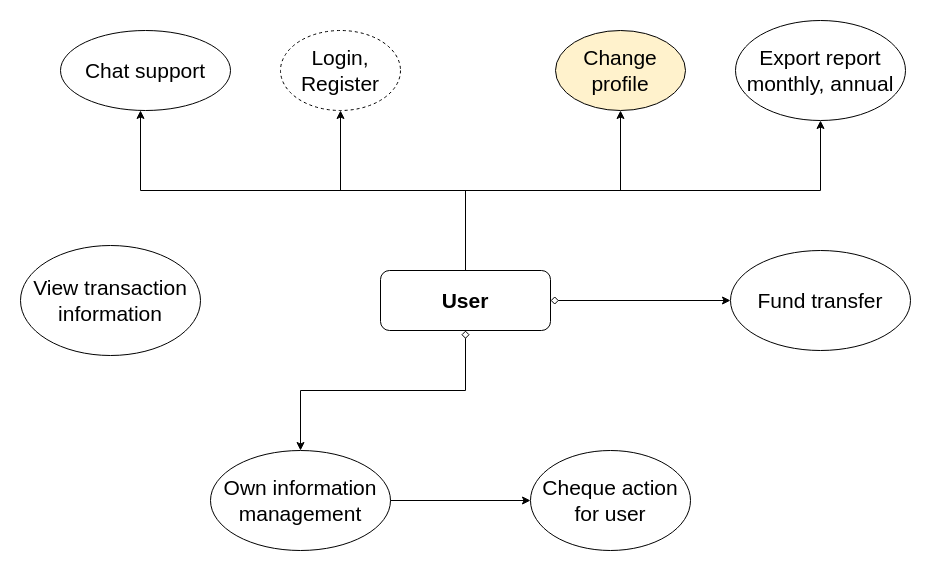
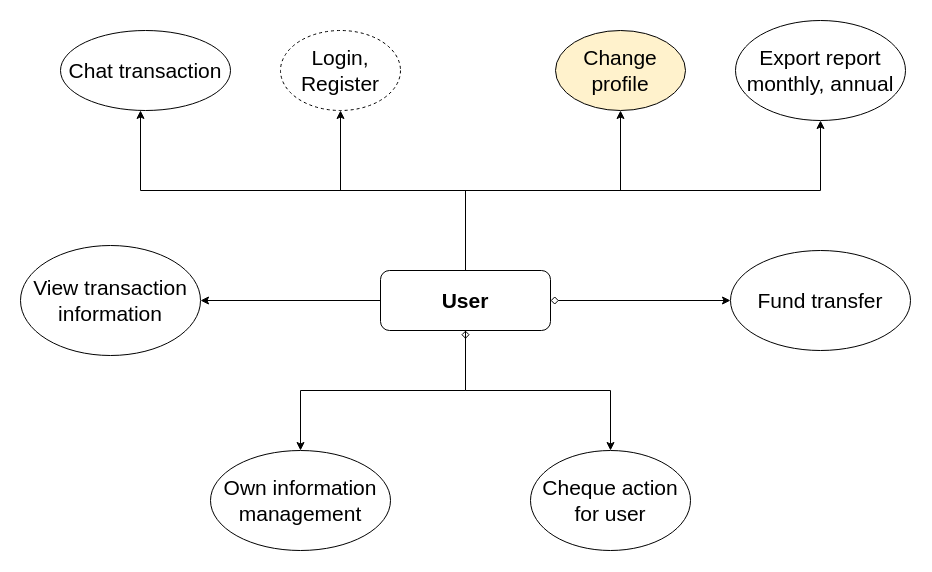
  <mxCell id="0" />
  <mxCell id="1" parent="0" />
  <mxCell id="2" value="&lt;b&gt;User&lt;/b&gt;" style="rounded=1;whiteSpace=wrap;html=1;fontSize=21;" parent="1" vertex="1"><mxGeometry x="380" y="270" width="170" height="60" as="geometry" /></mxCell>
  <mxCell id="3" style="edgeStyle=orthogonalEdgeStyle;rounded=0;orthogonalLoop=1;jettySize=auto;html=1;fontSize=21;startArrow=classic;startFill=1;endArrow=none;endFill=0;" edge="1" parent="1" source="4" target="2"><mxGeometry relative="1" as="geometry"><Array as="points"><mxPoint x="340" y="70" /><mxPoint x="340" y="190" /><mxPoint x="465" y="190" /></Array></mxGeometry></mxCell>
  <mxCell id="4" value="Login, Register" style="ellipse;whiteSpace=wrap;html=1;fontSize=21;dashed=1;" parent="1" vertex="1"><mxGeometry x="280" y="30" width="120" height="80" as="geometry" /></mxCell>
  <mxCell id="5" style="edgeStyle=orthogonalEdgeStyle;rounded=0;orthogonalLoop=1;jettySize=auto;html=1;fontSize=21;startArrow=classic;startFill=1;endArrow=none;endFill=0;" parent="1" source="6" target="2" edge="1"><mxGeometry relative="1" as="geometry"><Array as="points"><mxPoint x="620" y="190" /><mxPoint x="465" y="190" /></Array></mxGeometry></mxCell>
  <mxCell id="6" value="Change profile" style="ellipse;whiteSpace=wrap;html=1;fontSize=21;fillColor=#fff2cc;" parent="1" vertex="1"><mxGeometry x="555" y="30" width="130" height="80" as="geometry" /></mxCell>
  <mxCell id="7" style="edgeStyle=orthogonalEdgeStyle;rounded=0;orthogonalLoop=1;jettySize=auto;html=1;fontSize=21;startArrow=classic;startFill=1;endArrow=none;endFill=0;" edge="1" parent="1" source="8" target="2"><mxGeometry relative="1" as="geometry"><Array as="points"><mxPoint x="140" y="70" /><mxPoint x="140" y="190" /><mxPoint x="465" y="190" /></Array></mxGeometry></mxCell>
- <mxCell id="8" value="Chat support" style="ellipse;whiteSpace=wrap;html=1;fontSize=21;" parent="1" vertex="1"><mxGeometry x="60" y="30" width="170" height="80" as="geometry" /></mxCell>
+ <mxCell id="8" value="Chat transaction" style="ellipse;whiteSpace=wrap;html=1;fontSize=21;" parent="1" vertex="1"><mxGeometry x="60" y="30" width="170" height="80" as="geometry" /></mxCell>
  <mxCell id="9" style="edgeStyle=orthogonalEdgeStyle;rounded=0;orthogonalLoop=1;jettySize=auto;html=1;entryX=0.5;entryY=1;entryDx=0;entryDy=0;fontSize=21;startArrow=classic;startFill=1;endArrow=diamond;endFill=0;" parent="1" source="10" target="2" edge="1"><mxGeometry relative="1" as="geometry" /></mxCell>
  <mxCell id="10" value="Own information management" style="ellipse;whiteSpace=wrap;html=1;fontSize=21;" parent="1" vertex="1"><mxGeometry x="210" y="450" width="180" height="100" as="geometry" /></mxCell>
  <mxCell id="11" style="edgeStyle=orthogonalEdgeStyle;rounded=0;orthogonalLoop=1;jettySize=auto;html=1;fontSize=21;startArrow=classic;startFill=1;endArrow=diamond;endFill=0;" parent="1" source="12" target="2" edge="1"><mxGeometry relative="1" as="geometry" /></mxCell>
  <mxCell id="12" value="Fund transfer" style="ellipse;whiteSpace=wrap;html=1;fontSize=21;" parent="1" vertex="1"><mxGeometry x="730" y="250" width="180" height="100" as="geometry" /></mxCell>
- <mxCell id="13" style="edgeStyle=orthogonalEdgeStyle;rounded=0;orthogonalLoop=1;jettySize=auto;html=1;fontSize=21;startArrow=classic;startFill=1;endArrow=none;endFill=0;" parent="1" source="14" target="10" edge="1"><mxGeometry relative="1" as="geometry" /></mxCell>
+ <mxCell id="13" style="edgeStyle=orthogonalEdgeStyle;rounded=0;orthogonalLoop=1;jettySize=auto;html=1;fontSize=21;startArrow=classic;startFill=1;endArrow=none;endFill=0;" parent="1" source="14" target="2" edge="1"><mxGeometry relative="1" as="geometry" /></mxCell>
  <mxCell id="14" value="Cheque action for user" style="ellipse;whiteSpace=wrap;html=1;fontSize=21;" parent="1" vertex="1"><mxGeometry x="530" y="450" width="160" height="100" as="geometry" /></mxCell>
+ <mxCell id="15" style="edgeStyle=orthogonalEdgeStyle;rounded=0;orthogonalLoop=1;jettySize=auto;html=1;fontSize=21;startArrow=classic;startFill=1;endArrow=none;endFill=0;" edge="1" parent="1" source="16" target="2"><mxGeometry relative="1" as="geometry" /></mxCell>
  <mxCell id="16" value="&lt;div&gt;&lt;span&gt;View transaction information&lt;/span&gt;&lt;br&gt;&lt;/div&gt;" style="ellipse;whiteSpace=wrap;html=1;fontSize=21;" parent="1" vertex="1"><mxGeometry x="20" y="245" width="180" height="110" as="geometry" /></mxCell>
  <mxCell id="17" style="edgeStyle=orthogonalEdgeStyle;rounded=0;orthogonalLoop=1;jettySize=auto;html=1;fontSize=21;startArrow=classic;startFill=1;endArrow=none;endFill=0;" edge="1" parent="1" source="18" target="2"><mxGeometry relative="1" as="geometry"><Array as="points"><mxPoint x="820" y="190" /><mxPoint x="465" y="190" /></Array></mxGeometry></mxCell>
  <mxCell id="18" value="Export report monthly, annual" style="ellipse;whiteSpace=wrap;html=1;fontSize=21;" parent="1" vertex="1"><mxGeometry x="735" y="20" width="170" height="100" as="geometry" /></mxCell>
